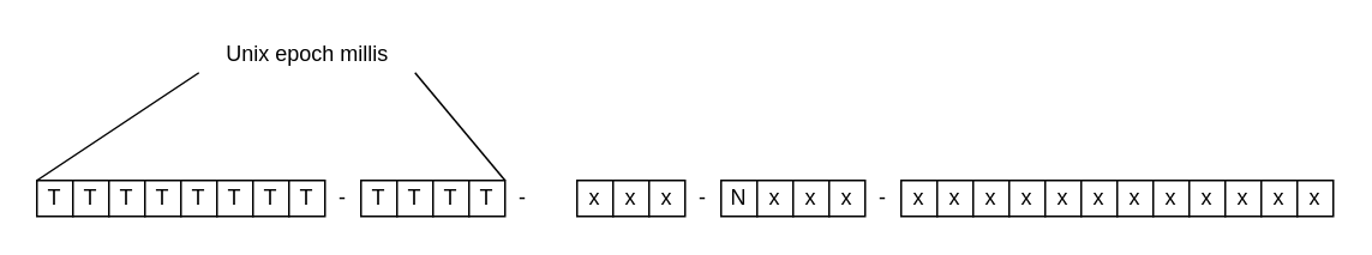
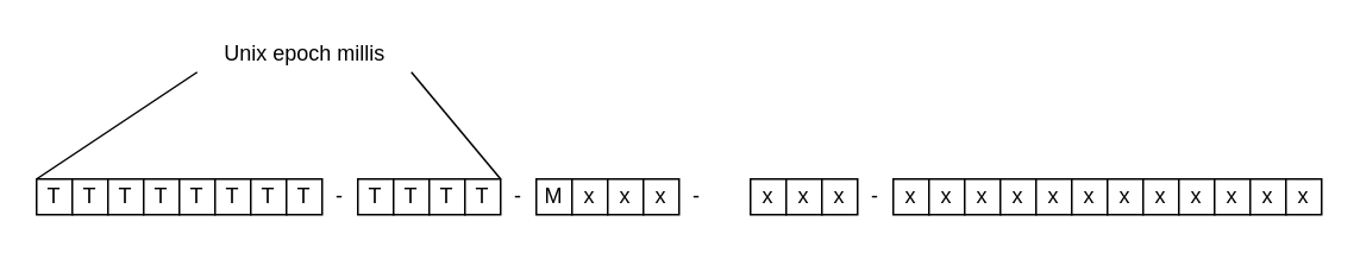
  <mxCell id="0" />
  <mxCell id="1" parent="0" />
  <mxCell id="2" value="-" style="whiteSpace=wrap;html=1;aspect=fixed;strokeColor=none;" vertex="1" parent="1"><mxGeometry x="480" y="100" width="20" height="20" as="geometry" /></mxCell>
  <mxCell id="3" value="-" style="whiteSpace=wrap;html=1;aspect=fixed;strokeColor=none;" vertex="1" parent="1"><mxGeometry x="380" y="100" width="20" height="20" as="geometry" /></mxCell>
  <mxCell id="4" value="-" style="whiteSpace=wrap;html=1;aspect=fixed;strokeColor=none;" vertex="1" parent="1"><mxGeometry x="280" y="100" width="20" height="20" as="geometry" /></mxCell>
  <mxCell id="5" value="-" style="whiteSpace=wrap;html=1;aspect=fixed;strokeColor=none;" vertex="1" parent="1"><mxGeometry x="180" y="100" width="20" height="20" as="geometry" /></mxCell>
  <mxCell id="6" value="T" style="whiteSpace=wrap;html=1;aspect=fixed;" vertex="1" parent="1"><mxGeometry x="20" y="100" width="20" height="20" as="geometry" /></mxCell>
  <mxCell id="7" value="T" style="whiteSpace=wrap;html=1;aspect=fixed;" vertex="1" parent="1"><mxGeometry x="40" y="100" width="20" height="20" as="geometry" /></mxCell>
  <mxCell id="8" value="T" style="whiteSpace=wrap;html=1;aspect=fixed;" vertex="1" parent="1"><mxGeometry x="60" y="100" width="20" height="20" as="geometry" /></mxCell>
  <mxCell id="9" value="T" style="whiteSpace=wrap;html=1;aspect=fixed;" vertex="1" parent="1"><mxGeometry x="80" y="100" width="20" height="20" as="geometry" /></mxCell>
  <mxCell id="10" value="T" style="whiteSpace=wrap;html=1;aspect=fixed;" vertex="1" parent="1"><mxGeometry x="100" y="100" width="20" height="20" as="geometry" /></mxCell>
  <mxCell id="11" value="T" style="whiteSpace=wrap;html=1;aspect=fixed;" vertex="1" parent="1"><mxGeometry x="120" y="100" width="20" height="20" as="geometry" /></mxCell>
  <mxCell id="12" value="T" style="whiteSpace=wrap;html=1;aspect=fixed;" vertex="1" parent="1"><mxGeometry x="140" y="100" width="20" height="20" as="geometry" /></mxCell>
  <mxCell id="13" value="T" style="whiteSpace=wrap;html=1;aspect=fixed;" vertex="1" parent="1"><mxGeometry x="160" y="100" width="20" height="20" as="geometry" /></mxCell>
  <mxCell id="14" value="T" style="whiteSpace=wrap;html=1;aspect=fixed;" vertex="1" parent="1"><mxGeometry x="200" y="100" width="20" height="20" as="geometry" /></mxCell>
  <mxCell id="15" value="T" style="whiteSpace=wrap;html=1;aspect=fixed;" vertex="1" parent="1"><mxGeometry x="220" y="100" width="20" height="20" as="geometry" /></mxCell>
  <mxCell id="16" value="T" style="whiteSpace=wrap;html=1;aspect=fixed;" vertex="1" parent="1"><mxGeometry x="240" y="100" width="20" height="20" as="geometry" /></mxCell>
  <mxCell id="17" value="T" style="whiteSpace=wrap;html=1;aspect=fixed;" vertex="1" parent="1"><mxGeometry x="260" y="100" width="20" height="20" as="geometry" /></mxCell>
+ <mxCell id="18" value="M" style="whiteSpace=wrap;html=1;aspect=fixed;" vertex="1" parent="1"><mxGeometry x="300" y="100" width="20" height="20" as="geometry" /></mxCell>
  <mxCell id="19" value="x" style="whiteSpace=wrap;html=1;aspect=fixed;" vertex="1" parent="1"><mxGeometry x="320" y="100" width="20" height="20" as="geometry" /></mxCell>
  <mxCell id="20" value="x" style="whiteSpace=wrap;html=1;aspect=fixed;" vertex="1" parent="1"><mxGeometry x="340" y="100" width="20" height="20" as="geometry" /></mxCell>
  <mxCell id="21" value="x" style="whiteSpace=wrap;html=1;aspect=fixed;" vertex="1" parent="1"><mxGeometry x="360" y="100" width="20" height="20" as="geometry" /></mxCell>
  <mxCell id="22" value="x" style="whiteSpace=wrap;html=1;aspect=fixed;" vertex="1" parent="1"><mxGeometry x="500" y="100" width="20" height="20" as="geometry" /></mxCell>
  <mxCell id="23" value="x" style="whiteSpace=wrap;html=1;aspect=fixed;" vertex="1" parent="1"><mxGeometry x="520" y="100" width="20" height="20" as="geometry" /></mxCell>
  <mxCell id="24" value="x" style="whiteSpace=wrap;html=1;aspect=fixed;" vertex="1" parent="1"><mxGeometry x="540" y="100" width="20" height="20" as="geometry" /></mxCell>
  <mxCell id="25" value="x" style="whiteSpace=wrap;html=1;aspect=fixed;" vertex="1" parent="1"><mxGeometry x="560" y="100" width="20" height="20" as="geometry" /></mxCell>
  <mxCell id="26" value="x" style="whiteSpace=wrap;html=1;aspect=fixed;" vertex="1" parent="1"><mxGeometry x="580" y="100" width="20" height="20" as="geometry" /></mxCell>
  <mxCell id="27" value="x" style="whiteSpace=wrap;html=1;aspect=fixed;" vertex="1" parent="1"><mxGeometry x="600" y="100" width="20" height="20" as="geometry" /></mxCell>
  <mxCell id="28" value="x" style="whiteSpace=wrap;html=1;aspect=fixed;" vertex="1" parent="1"><mxGeometry x="620" y="100" width="20" height="20" as="geometry" /></mxCell>
  <mxCell id="29" value="x" style="whiteSpace=wrap;html=1;aspect=fixed;" vertex="1" parent="1"><mxGeometry x="640" y="100" width="20" height="20" as="geometry" /></mxCell>
  <mxCell id="30" value="x" style="whiteSpace=wrap;html=1;aspect=fixed;" vertex="1" parent="1"><mxGeometry x="660" y="100" width="20" height="20" as="geometry" /></mxCell>
  <mxCell id="31" value="x" style="whiteSpace=wrap;html=1;aspect=fixed;" vertex="1" parent="1"><mxGeometry x="680" y="100" width="20" height="20" as="geometry" /></mxCell>
  <mxCell id="32" value="x" style="whiteSpace=wrap;html=1;aspect=fixed;" vertex="1" parent="1"><mxGeometry x="700" y="100" width="20" height="20" as="geometry" /></mxCell>
  <mxCell id="33" value="x" style="whiteSpace=wrap;html=1;aspect=fixed;" vertex="1" parent="1"><mxGeometry x="720" y="100" width="20" height="20" as="geometry" /></mxCell>
- <mxCell id="34" value="N" style="whiteSpace=wrap;html=1;aspect=fixed;" vertex="1" parent="1"><mxGeometry x="400" y="100" width="20" height="20" as="geometry" /></mxCell>
  <mxCell id="35" value="x" style="whiteSpace=wrap;html=1;aspect=fixed;" vertex="1" parent="1"><mxGeometry x="420" y="100" width="20" height="20" as="geometry" /></mxCell>
  <mxCell id="36" value="x" style="whiteSpace=wrap;html=1;aspect=fixed;" vertex="1" parent="1"><mxGeometry x="440" y="100" width="20" height="20" as="geometry" /></mxCell>
  <mxCell id="37" value="x" style="whiteSpace=wrap;html=1;aspect=fixed;" vertex="1" parent="1"><mxGeometry x="460" y="100" width="20" height="20" as="geometry" /></mxCell>
  <mxCell id="38" value="Unix epoch millis" style="text;html=1;align=center;verticalAlign=middle;resizable=0;points=[];autosize=1;strokeColor=none;fillColor=none;" vertex="1" parent="1"><mxGeometry x="115" y="20" width="110" height="20" as="geometry" /></mxCell>
  <mxCell id="39" value="" style="endArrow=none;html=1;rounded=0;" edge="1" parent="1"><mxGeometry width="50" height="50" relative="1" as="geometry"><mxPoint x="20" y="100" as="sourcePoint" /><mxPoint x="110" y="40" as="targetPoint" /></mxGeometry></mxCell>
  <mxCell id="40" value="" style="endArrow=none;html=1;rounded=0;exitX=1;exitY=0;exitDx=0;exitDy=0;" edge="1" parent="1" source="17"><mxGeometry width="50" height="50" relative="1" as="geometry"><mxPoint x="180" y="220" as="sourcePoint" /><mxPoint x="230" y="40" as="targetPoint" /></mxGeometry></mxCell>
